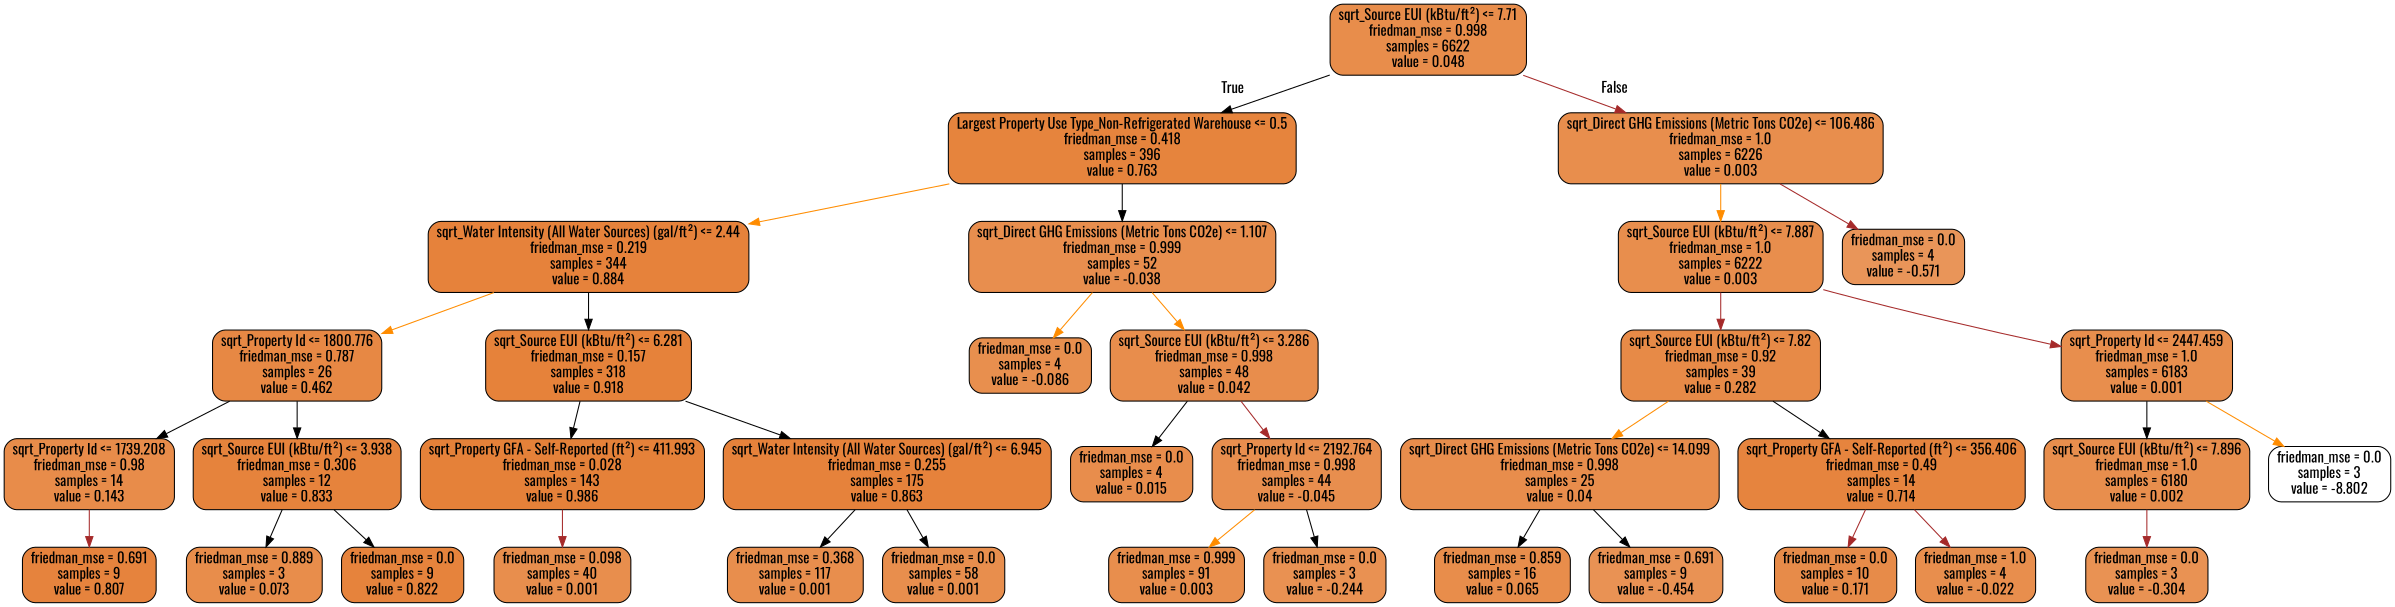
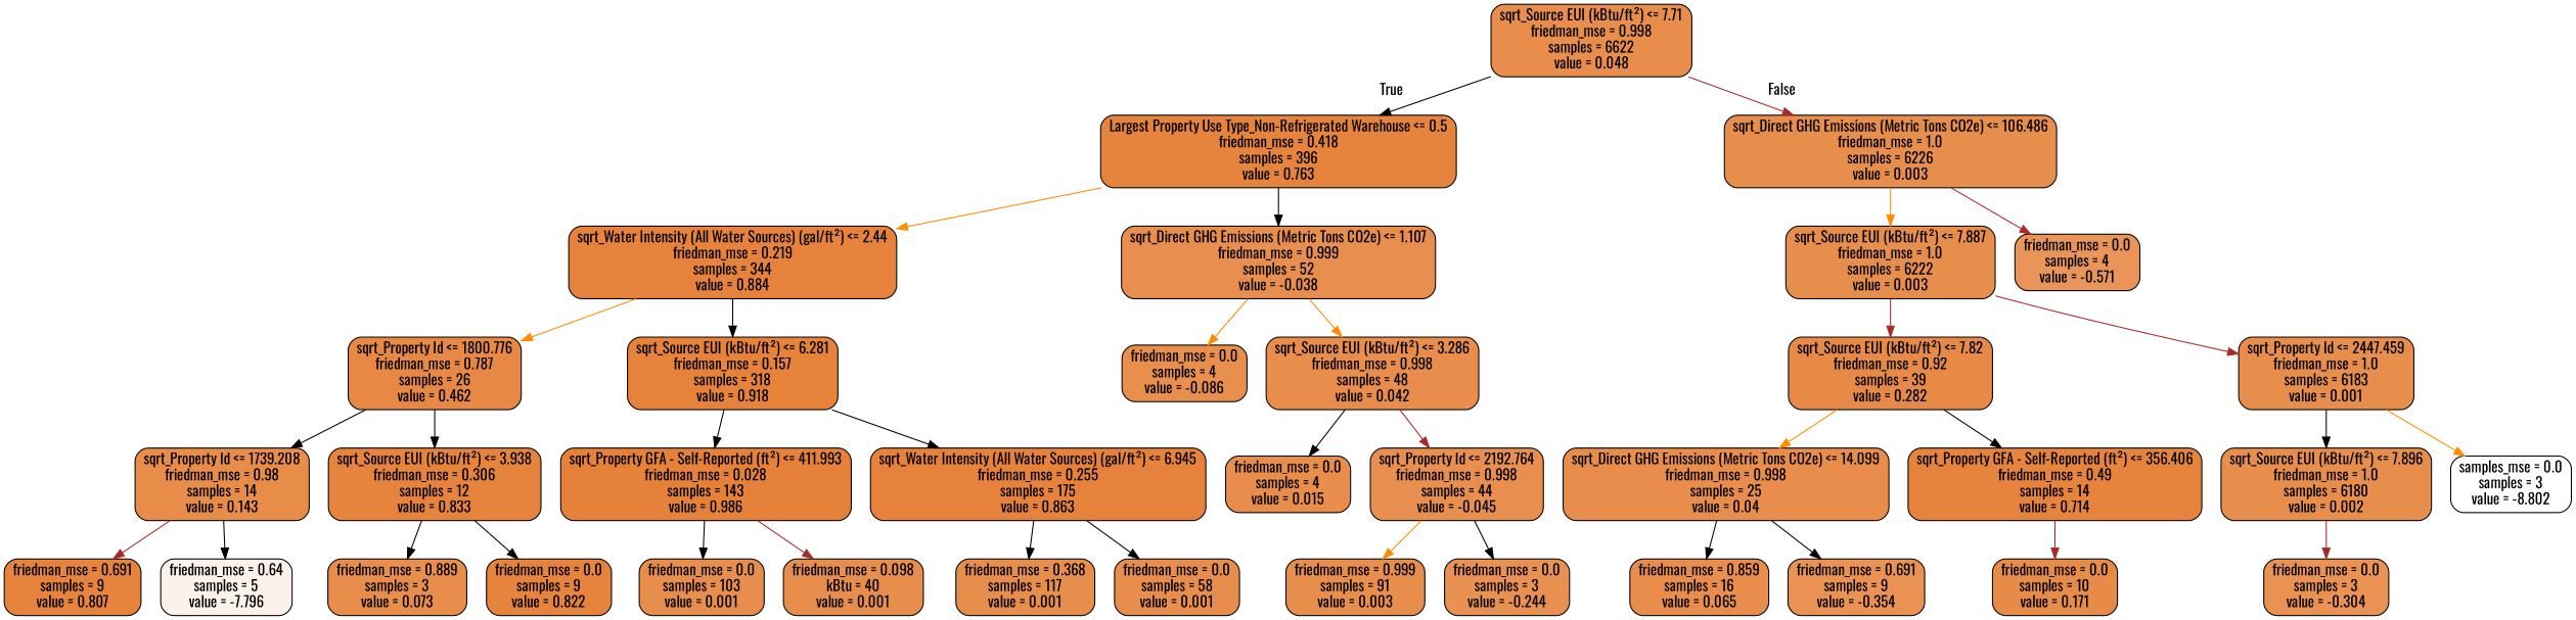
  digraph {
    fontname=Oswald
    node [color=black fillcolor="#e58139e5" fontname=Oswald shape=box style="filled, rounded"]
    edge [color=black fontname=Oswald]
    n1 [fillcolor="#e58139e7" label="sqrt_Source EUI (kBtu/ft²) <= 7.71\nfriedman_mse = 0.998\nsamples = 6622\nvalue = 0.048"]
    n2 [fillcolor="#e58139f9" label="Largest Property Use Type_Non-Refrigerated Warehouse <= 0.5\nfriedman_mse = 0.418\nsamples = 396\nvalue = 0.763"]
    n3 [label="sqrt_Direct GHG Emissions (Metric Tons CO2e) <= 106.486\nfriedman_mse = 1.0\nsamples = 6226\nvalue = 0.003"]
    n4 [fillcolor="#e58139fc" label="sqrt_Water Intensity (All Water Sources) (gal/ft²) <= 2.44\nfriedman_mse = 0.219\nsamples = 344\nvalue = 0.884"]
    n5 [fillcolor="#e58139e4" label="sqrt_Direct GHG Emissions (Metric Tons CO2e) <= 1.107\nfriedman_mse = 0.999\nsamples = 52\nvalue = -0.038"]
    n6 [label="sqrt_Source EUI (kBtu/ft²) <= 7.887\nfriedman_mse = 1.0\nsamples = 6222\nvalue = 0.003"]
    n7 [fillcolor="#e58139d6" label="friedman_mse = 0.0\nsamples = 4\nvalue = -0.571"]
    n8 [fillcolor="#e58139f1" label="sqrt_Property Id <= 1800.776\nfriedman_mse = 0.787\nsamples = 26\nvalue = 0.462"]
    n9 [fillcolor="#e58139fd" label="sqrt_Source EUI (kBtu/ft²) <= 6.281\nfriedman_mse = 0.157\nsamples = 318\nvalue = 0.918"]
    n10 [fillcolor="#e58139e3" label="friedman_mse = 0.0\nsamples = 4\nvalue = -0.086"]
    n11 [fillcolor="#e58139e6" label="sqrt_Source EUI (kBtu/ft²) <= 3.286\nfriedman_mse = 0.998\nsamples = 48\nvalue = 0.042"]
    n12 [fillcolor="#e58139e9" label="sqrt_Property Id <= 1739.208\nfriedman_mse = 0.98\nsamples = 14\nvalue = 0.143"]
    n13 [fillcolor="#e58139fb" label="sqrt_Source EUI (kBtu/ft²) <= 3.938\nfriedman_mse = 0.306\nsamples = 12\nvalue = 0.833"]
    n14 [fillcolor="#e58139ff" label="sqrt_Property GFA - Self-Reported (ft²) <= 411.993\nfriedman_mse = 0.028\nsamples = 143\nvalue = 0.986"]
    n15 [fillcolor="#e58139fc" label="sqrt_Water Intensity (All Water Sources) (gal/ft²) <= 6.945\nfriedman_mse = 0.255\nsamples = 175\nvalue = 0.863"]
    n16 [fillcolor="#e58139fa" label="friedman_mse = 0.691\nsamples = 9\nvalue = 0.807"]
+   n17 [fillcolor="#e581391a" label="friedman_mse = 0.64\nsamples = 5\nvalue = -7.796"]
    n18 [fillcolor="#e58139e7" label="friedman_mse = 0.889\nsamples = 3\nvalue = 0.073"]
    n19 [fillcolor="#e58139fb" label="friedman_mse = 0.0\nsamples = 9\nvalue = 0.822"]
-   n21 [label="friedman_mse = 0.098\nsamples = 40\nvalue = 0.001"]
+   n20 [label="friedman_mse = 0.0\nsamples = 103\nvalue = 0.001"]
+   n21 [label="friedman_mse = 0.098\nkBtu = 40\nvalue = 0.001"]
    n22 [label="friedman_mse = 0.368\nsamples = 117\nvalue = 0.001"]
    n23 [label="friedman_mse = 0.0\nsamples = 58\nvalue = 0.001"]
    n24 [fillcolor="#e58139e6" label="friedman_mse = 0.0\nsamples = 4\nvalue = 0.015"]
    n25 [fillcolor="#e58139e4" label="sqrt_Property Id <= 2192.764\nfriedman_mse = 0.998\nsamples = 44\nvalue = -0.045"]
    n26 [label="friedman_mse = 0.999\nsamples = 91\nvalue = 0.003"]
    n27 [fillcolor="#e58139df" label="friedman_mse = 0.0\nsamples = 3\nvalue = -0.244"]
    n28 [fillcolor="#e58139ed" label="sqrt_Source EUI (kBtu/ft²) <= 7.82\nfriedman_mse = 0.92\nsamples = 39\nvalue = 0.282"]
    n29 [label="sqrt_Property Id <= 2447.459\nfriedman_mse = 1.0\nsamples = 6183\nvalue = 0.001"]
    n30 [fillcolor="#e58139e6" label="sqrt_Direct GHG Emissions (Metric Tons CO2e) <= 14.099\nfriedman_mse = 0.998\nsamples = 25\nvalue = 0.04"]
    n31 [fillcolor="#e58139f8" label="sqrt_Property GFA - Self-Reported (ft²) <= 356.406\nfriedman_mse = 0.49\nsamples = 14\nvalue = 0.714"]
    n32 [label="sqrt_Source EUI (kBtu/ft²) <= 7.896\nfriedman_mse = 1.0\nsamples = 6180\nvalue = 0.002"]
-   n33 [fillcolor="#e5813900" label="friedman_mse = 0.0\nsamples = 3\nvalue = -8.802"]
+   n33 [fillcolor="#e5813900" label="samples_mse = 0.0\nsamples = 3\nvalue = -8.802"]
    n34 [fillcolor="#e58139e7" label="friedman_mse = 0.859\nsamples = 16\nvalue = 0.065"]
-   n35 [fillcolor="#e58139dc" label="friedman_mse = 0.691\nsamples = 9\nvalue = -0.454"]
+   n35 [fillcolor="#e58139dc" label="friedman_mse = 0.691\nsamples = 9\nvalue = -0.354"]
    n36 [fillcolor="#e58139ea" label="friedman_mse = 0.0\nsamples = 10\nvalue = 0.171"]
-   n37 [label="friedman_mse = 1.0\nsamples = 4\nvalue = -0.022"]
    n38 [fillcolor="#e58139dd" label="friedman_mse = 0.0\nsamples = 3\nvalue = -0.304"]
    n1 -> n2 [headlabel=True labelangle=45 labeldistance=2.5]
    n1 -> n3 [color=brown headlabel=False labelangle=-45 labeldistance=2.5]
    n2 -> n4 [color=darkorange]
    n2 -> n5
    n3 -> n6 [color=darkorange]
    n3 -> n7 [color=brown]
    n4 -> n8 [color=darkorange]
    n4 -> n9
    n5 -> n10 [color=darkorange]
    n5 -> n11 [color=darkorange]
    n6 -> n28 [color=brown]
    n6 -> n29 [color=brown]
    n8 -> n12
    n8 -> n13
    n9 -> n14
    n9 -> n15
    n11 -> n24
    n11 -> n25 [color=brown]
    n12 -> n16 [color=brown]
+   n12 -> n17
    n13 -> n18
    n13 -> n19
+   n14 -> n20
    n14 -> n21 [color=brown]
    n15 -> n22
    n15 -> n23
    n25 -> n26 [color=darkorange]
    n25 -> n27
    n28 -> n30 [color=darkorange]
    n28 -> n31
    n29 -> n32
    n29 -> n33 [color=darkorange]
    n30 -> n34
    n30 -> n35
    n31 -> n36 [color=brown]
-   n31 -> n37 [color=brown]
    n32 -> n38 [color=brown]
  }
